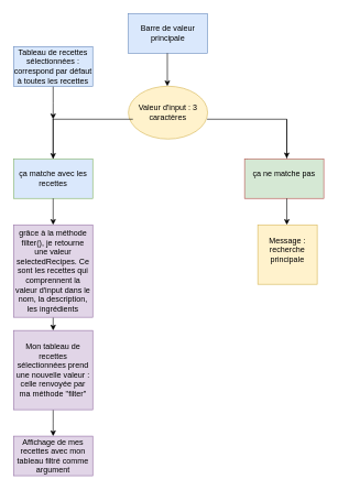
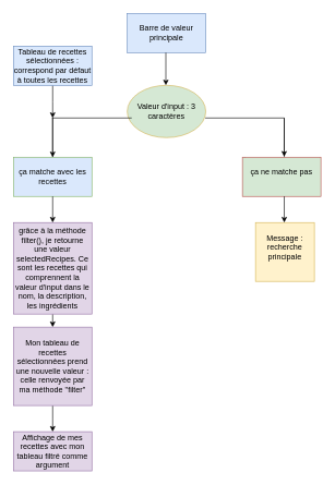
  <mxCell id="0" />
  <mxCell id="1" parent="0" />
  <mxCell id="2" value="" style="edgeStyle=orthogonalEdgeStyle;rounded=0;orthogonalLoop=1;jettySize=auto;html=1;" parent="1" source="3" target="9" edge="1"><mxGeometry relative="1" as="geometry" /></mxCell>
  <mxCell id="3" value="" style="shape=partialRectangle;whiteSpace=wrap;html=1;top=0;left=0;fillColor=none;direction=east;flipH=0;flipV=1;" parent="1" vertex="1"><mxGeometry x="314" y="180" width="120" height="60" as="geometry" /></mxCell>
  <mxCell id="4" value="&lt;div&gt;Barre de valeur principale&lt;/div&gt;" style="rounded=0;whiteSpace=wrap;html=1;direction=west;fillColor=#dae8fc;strokeColor=#6c8ebf;" parent="1" vertex="1"><mxGeometry x="194" y="20" width="120" height="60" as="geometry" /></mxCell>
  <mxCell id="5" value="" style="endArrow=classic;html=1;rounded=0;" parent="1" edge="1"><mxGeometry width="50" height="50" relative="1" as="geometry"><mxPoint x="253" y="80" as="sourcePoint" /><mxPoint x="253" y="130" as="targetPoint" /></mxGeometry></mxCell>
- <mxCell id="6" value="&lt;div&gt;Valeur d'input : 3 caractères&lt;/div&gt;" style="ellipse;whiteSpace=wrap;html=1;fillColor=#fff2cc;strokeColor=#d6b656;" parent="1" vertex="1"><mxGeometry x="194" y="130" width="120" height="80" as="geometry" /></mxCell>
+ <mxCell id="6" value="&lt;div&gt;Valeur d'input : 3 caractères&lt;/div&gt;" style="ellipse;whiteSpace=wrap;html=1;fillColor=#d5e8d4;strokeColor=#d6b656;" parent="1" vertex="1"><mxGeometry x="194" y="130" width="120" height="80" as="geometry" /></mxCell>
  <mxCell id="7" value="" style="shape=partialRectangle;whiteSpace=wrap;html=1;bottom=0;right=0;fillColor=none;" parent="1" vertex="1"><mxGeometry x="80" y="180" width="120" height="60" as="geometry" /></mxCell>
  <mxCell id="8" value="ça matche avec les recettes" style="rounded=0;whiteSpace=wrap;html=1;fillColor=#dae8fc;strokeColor=#82b366;" parent="1" vertex="1"><mxGeometry x="20" y="240" width="120" height="60" as="geometry" /></mxCell>
  <mxCell id="9" value="&lt;div&gt;ça ne matche pas&lt;/div&gt;&lt;div&gt;&lt;br&gt;&lt;/div&gt;" style="rounded=0;whiteSpace=wrap;html=1;fillColor=#d5e8d4;strokeColor=#b85450;" parent="1" vertex="1"><mxGeometry x="370" y="240" width="120" height="60" as="geometry" /></mxCell>
  <mxCell id="10" value="" style="endArrow=classic;html=1;rounded=0;entryX=0;entryY=1;entryDx=0;entryDy=0;" parent="1" target="7" edge="1"><mxGeometry width="50" height="50" relative="1" as="geometry"><mxPoint x="80" y="180" as="sourcePoint" /><mxPoint x="130" y="130" as="targetPoint" /></mxGeometry></mxCell>
  <mxCell id="11" value="" style="endArrow=classic;html=1;rounded=0;entryX=0.532;entryY=-0.014;entryDx=0;entryDy=0;entryPerimeter=0;" parent="1" target="9" edge="1"><mxGeometry width="50" height="50" relative="1" as="geometry"><mxPoint x="434" y="180" as="sourcePoint" /><mxPoint x="434" y="230" as="targetPoint" /></mxGeometry></mxCell>
  <mxCell id="12" value="" style="endArrow=classic;html=1;rounded=0;" parent="1" edge="1"><mxGeometry width="50" height="50" relative="1" as="geometry"><mxPoint x="434" y="300" as="sourcePoint" /><mxPoint x="434" y="340" as="targetPoint" /></mxGeometry></mxCell>
  <mxCell id="13" value="" style="endArrow=classic;html=1;rounded=0;" parent="1" edge="1"><mxGeometry width="50" height="50" relative="1" as="geometry"><mxPoint x="80" y="300" as="sourcePoint" /><mxPoint x="80" y="340" as="targetPoint" /></mxGeometry></mxCell>
  <mxCell id="14" style="edgeStyle=orthogonalEdgeStyle;rounded=0;orthogonalLoop=1;jettySize=auto;html=1;" parent="1" source="15" edge="1"><mxGeometry relative="1" as="geometry"><mxPoint x="80" y="500" as="targetPoint" /></mxGeometry></mxCell>
  <mxCell id="15" value="&lt;div&gt;grâce à la méthode filter(), je retourne une valeur selectedRecipes. Ce sont les recettes qui comprennent la valeur d'input dans le nom, la description, les ingrédients&lt;/div&gt;" style="rounded=0;whiteSpace=wrap;html=1;fillColor=#e1d5e7;strokeColor=#9673a6;" parent="1" vertex="1"><mxGeometry x="20" y="340" width="120" height="140" as="geometry" /></mxCell>
  <mxCell id="16" value="&lt;div&gt;Message : recherche principale&lt;/div&gt;&lt;div&gt;&lt;br&gt;&lt;/div&gt;" style="whiteSpace=wrap;html=1;aspect=fixed;fillColor=#fff2cc;strokeColor=#d6b656;" parent="1" vertex="1"><mxGeometry x="390" y="340" width="90" height="90" as="geometry" /></mxCell>
  <mxCell id="17" style="edgeStyle=orthogonalEdgeStyle;rounded=0;orthogonalLoop=1;jettySize=auto;html=1;" edge="1" parent="1" source="18"><mxGeometry relative="1" as="geometry"><mxPoint x="80" y="660" as="targetPoint" /></mxGeometry></mxCell>
  <mxCell id="18" value="&lt;div&gt;Mon tableau de recettes sélectionnées prend une nouvelle valeur : celle renvoyée par ma méthode &quot;filter&quot;&lt;/div&gt;" style="rounded=0;whiteSpace=wrap;html=1;fillColor=#e1d5e7;strokeColor=#9673a6;" parent="1" vertex="1"><mxGeometry x="20" y="500" width="120" height="120" as="geometry" /></mxCell>
  <mxCell id="19" style="edgeStyle=orthogonalEdgeStyle;rounded=0;orthogonalLoop=1;jettySize=auto;html=1;" edge="1" parent="1" source="20"><mxGeometry relative="1" as="geometry"><mxPoint x="80" y="180" as="targetPoint" /></mxGeometry></mxCell>
  <mxCell id="20" value="&lt;div&gt;Tableau de recettes sélectionnées : correspond par défaut à toutes les recettes&lt;/div&gt;" style="rounded=0;whiteSpace=wrap;html=1;fillColor=#dae8fc;strokeColor=#6c8ebf;" vertex="1" parent="1"><mxGeometry x="20" y="70" width="120" height="60" as="geometry" /></mxCell>
  <mxCell id="21" value="Affichage de mes recettes avec mon tableau filtré comme argument" style="rounded=0;whiteSpace=wrap;html=1;fillColor=#e1d5e7;strokeColor=#9673a6;" vertex="1" parent="1"><mxGeometry x="20" y="660" width="120" height="60" as="geometry" /></mxCell>
